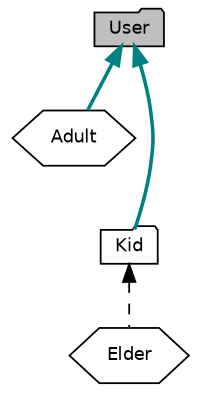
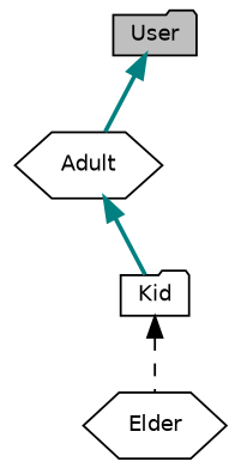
  digraph {
    node [color=black fillcolor=white fontname=Helvetica fontsize=10 shape=folder style=filled]
    edge [color=teal dir=back fontname=Helvetica fontsize=10 labelfontname=Helvetica labelfontsize=10 style=bold]
    n1 [fillcolor=grey75 fontcolor=black height=0.2 label=User width=0.4]
    n2 [height=0.2 label=Adult shape=hexagon width=0.4]
    n3 [height=0.2 label=Kid width=0.4]
    n4 [height=0.2 label=Elder shape=hexagon width=0.4]
    n1 -> n2
-   n1 -> n3
+   n2 -> n3
    n3 -> n4 [color=black style=dashed]
  }
